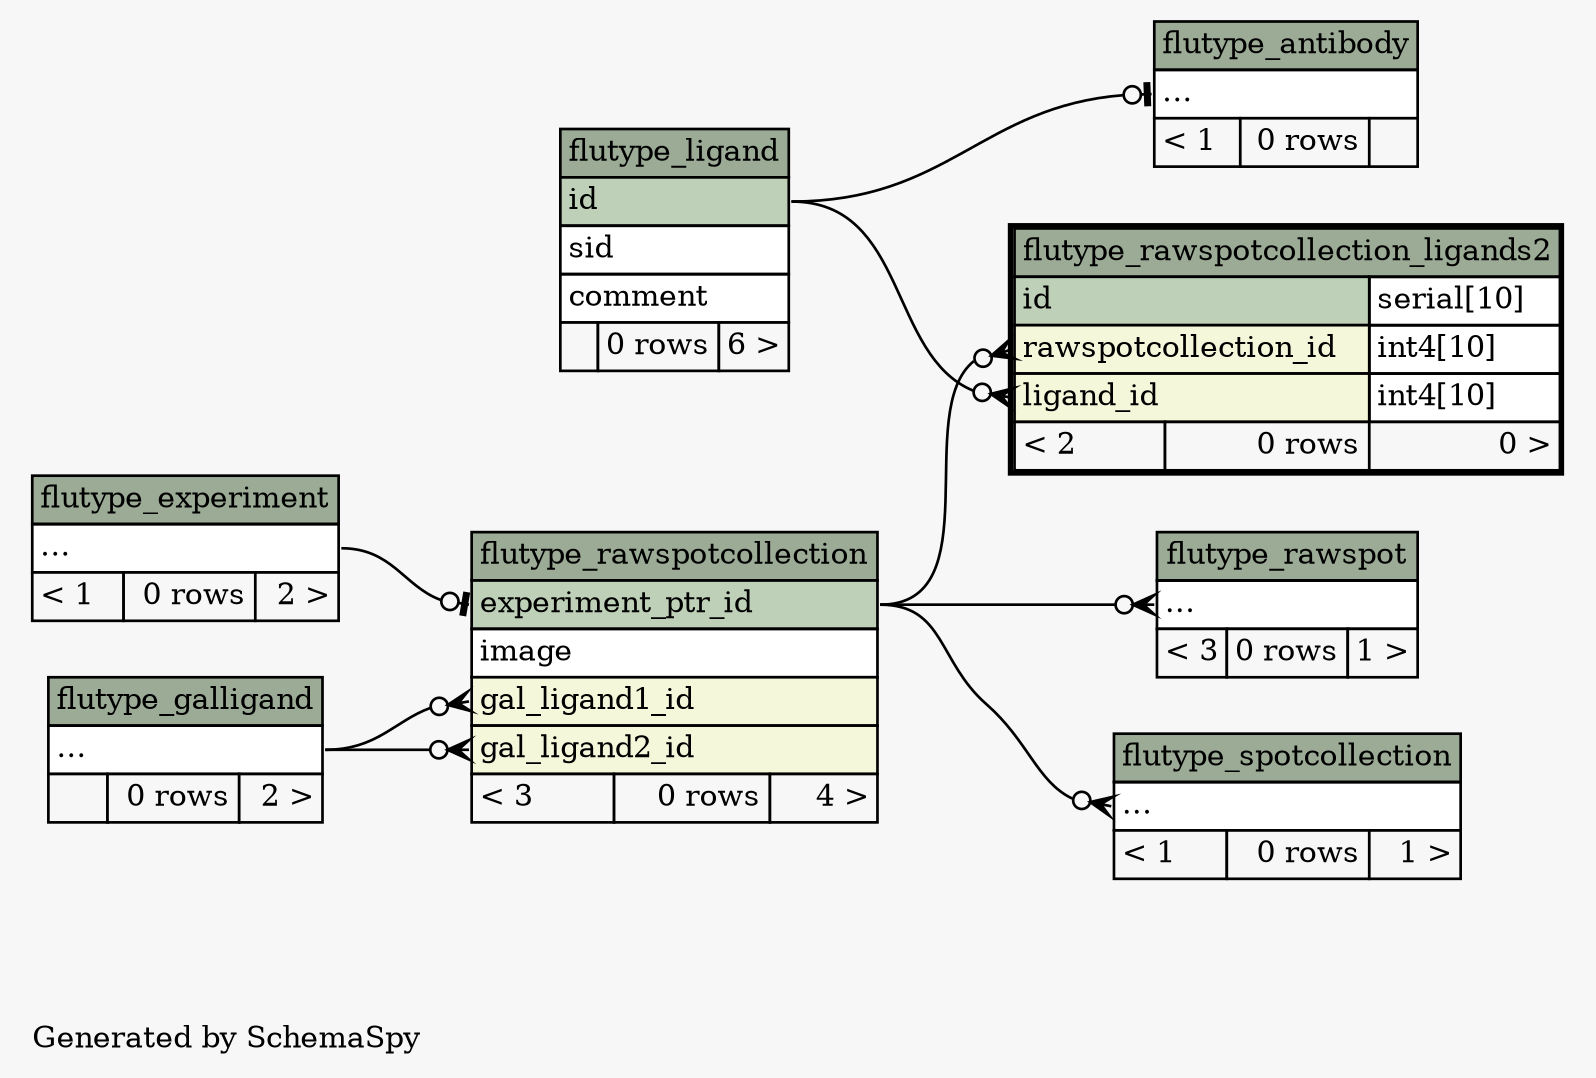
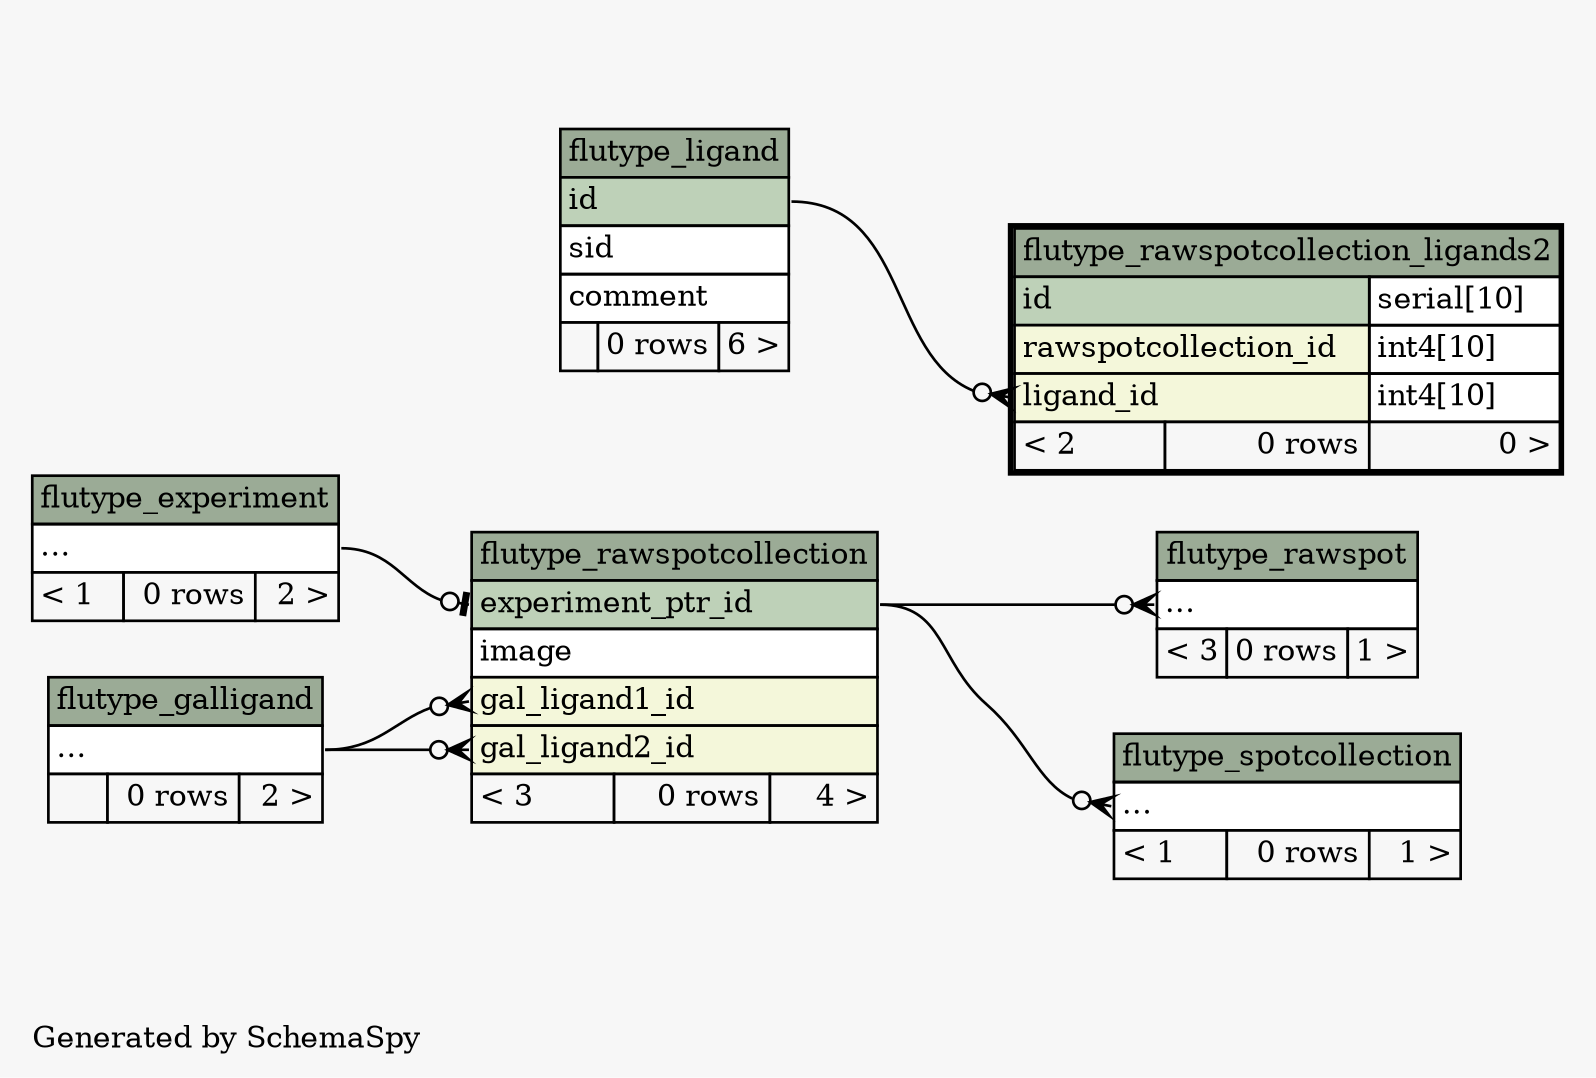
  digraph {
    bgcolor="#f7f7f7"
    fontname="DejaVu Serif"
    fontsize=11
    label="\nGenerated by SchemaSpy"
    labeljust=l
    nodesep=0.18
    rankdir=RL
    ranksep=0.46
    node [fontname="DejaVu Serif" fontsize=11 shape=plaintext]
    edge [arrowhead=none arrowsize=0.8 arrowtail=crowodot dir=back fontname="DejaVu Serif" headport="experiment_ptr_id:e" tailport="elipses:w"]
-   n1 [label=<     <TABLE BORDER="0" CELLBORDER="1" CELLSPACING="0" BGCOLOR="#ffffff">       <TR><TD COLSPAN="3" BGCOLOR="#9bab96" ALIGN="CENTER">flutype_antibody</TD></TR>       <TR><TD PORT="elipses" COLSPAN="3" ALIGN="LEFT">...</TD></TR>       <TR><TD ALIGN="LEFT" BGCOLOR="#f7f7f7">&lt; 1</TD><TD ALIGN="RIGHT" BGCOLOR="#f7f7f7">0 rows</TD><TD ALIGN="RIGHT" BGCOLOR="#f7f7f7">  </TD></TR>     </TABLE>>]
    n2 [label=<     <TABLE BORDER="0" CELLBORDER="1" CELLSPACING="0" BGCOLOR="#ffffff">       <TR><TD COLSPAN="3" BGCOLOR="#9bab96" ALIGN="CENTER">flutype_ligand</TD></TR>       <TR><TD PORT="id" COLSPAN="3" BGCOLOR="#bed1b8" ALIGN="LEFT">id</TD></TR>       <TR><TD PORT="sid" COLSPAN="3" ALIGN="LEFT">sid</TD></TR>       <TR><TD PORT="comment" COLSPAN="3" ALIGN="LEFT">comment</TD></TR>       <TR><TD ALIGN="LEFT" BGCOLOR="#f7f7f7">  </TD><TD ALIGN="RIGHT" BGCOLOR="#f7f7f7">0 rows</TD><TD ALIGN="RIGHT" BGCOLOR="#f7f7f7">6 &gt;</TD></TR>     </TABLE>>]
    n3 [label=<     <TABLE BORDER="0" CELLBORDER="1" CELLSPACING="0" BGCOLOR="#ffffff">       <TR><TD COLSPAN="3" BGCOLOR="#9bab96" ALIGN="CENTER">flutype_rawspot</TD></TR>       <TR><TD PORT="elipses" COLSPAN="3" ALIGN="LEFT">...</TD></TR>       <TR><TD ALIGN="LEFT" BGCOLOR="#f7f7f7">&lt; 3</TD><TD ALIGN="RIGHT" BGCOLOR="#f7f7f7">0 rows</TD><TD ALIGN="RIGHT" BGCOLOR="#f7f7f7">1 &gt;</TD></TR>     </TABLE>>]
    n4 [label=<     <TABLE BORDER="0" CELLBORDER="1" CELLSPACING="0" BGCOLOR="#ffffff">       <TR><TD COLSPAN="3" BGCOLOR="#9bab96" ALIGN="CENTER">flutype_rawspotcollection</TD></TR>       <TR><TD PORT="experiment_ptr_id" COLSPAN="3" BGCOLOR="#bed1b8" ALIGN="LEFT">experiment_ptr_id</TD></TR>       <TR><TD PORT="image" COLSPAN="3" ALIGN="LEFT">image</TD></TR>       <TR><TD PORT="gal_ligand1_id" COLSPAN="3" BGCOLOR="#f4f7da" ALIGN="LEFT">gal_ligand1_id</TD></TR>       <TR><TD PORT="gal_ligand2_id" COLSPAN="3" BGCOLOR="#f4f7da" ALIGN="LEFT">gal_ligand2_id</TD></TR>       <TR><TD ALIGN="LEFT" BGCOLOR="#f7f7f7">&lt; 3</TD><TD ALIGN="RIGHT" BGCOLOR="#f7f7f7">0 rows</TD><TD ALIGN="RIGHT" BGCOLOR="#f7f7f7">4 &gt;</TD></TR>     </TABLE>>]
    n5 [label=<     <TABLE BORDER="0" CELLBORDER="1" CELLSPACING="0" BGCOLOR="#ffffff">       <TR><TD COLSPAN="3" BGCOLOR="#9bab96" ALIGN="CENTER">flutype_experiment</TD></TR>       <TR><TD PORT="elipses" COLSPAN="3" ALIGN="LEFT">...</TD></TR>       <TR><TD ALIGN="LEFT" BGCOLOR="#f7f7f7">&lt; 1</TD><TD ALIGN="RIGHT" BGCOLOR="#f7f7f7">0 rows</TD><TD ALIGN="RIGHT" BGCOLOR="#f7f7f7">2 &gt;</TD></TR>     </TABLE>>]
    n6 [label=<     <TABLE BORDER="0" CELLBORDER="1" CELLSPACING="0" BGCOLOR="#ffffff">       <TR><TD COLSPAN="3" BGCOLOR="#9bab96" ALIGN="CENTER">flutype_galligand</TD></TR>       <TR><TD PORT="elipses" COLSPAN="3" ALIGN="LEFT">...</TD></TR>       <TR><TD ALIGN="LEFT" BGCOLOR="#f7f7f7">  </TD><TD ALIGN="RIGHT" BGCOLOR="#f7f7f7">0 rows</TD><TD ALIGN="RIGHT" BGCOLOR="#f7f7f7">2 &gt;</TD></TR>     </TABLE>>]
    n7 [label=<     <TABLE BORDER="2" CELLBORDER="1" CELLSPACING="0" BGCOLOR="#ffffff">       <TR><TD COLSPAN="3" BGCOLOR="#9bab96" ALIGN="CENTER">flutype_rawspotcollection_ligands2</TD></TR>       <TR><TD PORT="id" COLSPAN="2" BGCOLOR="#bed1b8" ALIGN="LEFT">id</TD><TD PORT="id.type" ALIGN="LEFT">serial[10]</TD></TR>       <TR><TD PORT="rawspotcollection_id" COLSPAN="2" BGCOLOR="#f4f7da" ALIGN="LEFT">rawspotcollection_id</TD><TD PORT="rawspotcollection_id.type" ALIGN="LEFT">int4[10]</TD></TR>       <TR><TD PORT="ligand_id" COLSPAN="2" BGCOLOR="#f4f7da" ALIGN="LEFT">ligand_id</TD><TD PORT="ligand_id.type" ALIGN="LEFT">int4[10]</TD></TR>       <TR><TD ALIGN="LEFT" BGCOLOR="#f7f7f7">&lt; 2</TD><TD ALIGN="RIGHT" BGCOLOR="#f7f7f7">0 rows</TD><TD ALIGN="RIGHT" BGCOLOR="#f7f7f7">0 &gt;</TD></TR>     </TABLE>>]
    n8 [label=<     <TABLE BORDER="0" CELLBORDER="1" CELLSPACING="0" BGCOLOR="#ffffff">       <TR><TD COLSPAN="3" BGCOLOR="#9bab96" ALIGN="CENTER">flutype_spotcollection</TD></TR>       <TR><TD PORT="elipses" COLSPAN="3" ALIGN="LEFT">...</TD></TR>       <TR><TD ALIGN="LEFT" BGCOLOR="#f7f7f7">&lt; 1</TD><TD ALIGN="RIGHT" BGCOLOR="#f7f7f7">0 rows</TD><TD ALIGN="RIGHT" BGCOLOR="#f7f7f7">1 &gt;</TD></TR>     </TABLE>>]
-   n1 -> n2 [arrowtail=teeodot headport="id:e"]
    n3 -> n4
    n4 -> n5 [arrowtail=teeodot headport="elipses:e" tailport="experiment_ptr_id:w"]
    n4 -> n6 [headport="elipses:e" tailport="gal_ligand1_id:w"]
    n4 -> n6 [headport="elipses:e" tailport="gal_ligand2_id:w"]
    n7 -> n2 [headport="id:e" tailport="ligand_id:w"]
-   n7 -> n4 [tailport="rawspotcollection_id:w"]
    n8 -> n4
  }
